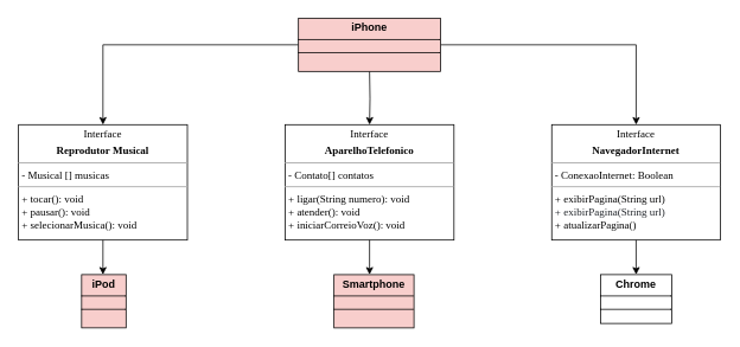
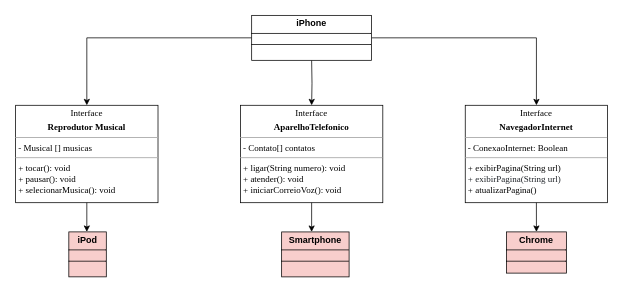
  <mxCell id="0" />
  <mxCell id="1" parent="0" />
  <mxCell id="2" style="edgeStyle=orthogonalEdgeStyle;rounded=0;orthogonalLoop=1;jettySize=auto;html=1;exitX=0.5;exitY=0;exitDx=0;exitDy=0;entryX=0.5;entryY=0;entryDx=0;entryDy=0;" parent="1" target="3" edge="1"><mxGeometry relative="1" as="geometry"><mxPoint x="335" y="50" as="sourcePoint" /><Array as="points"><mxPoint x="115" y="50" /></Array></mxGeometry></mxCell>
  <mxCell id="3" value="&lt;p style=&quot;margin:0px;margin-top:4px;text-align:center;&quot;&gt;&lt;font style=&quot;&quot; face=&quot;Verdana&quot;&gt;Interface&lt;/font&gt;&lt;/p&gt;&lt;p style=&quot;margin:0px;margin-top:4px;text-align:center;&quot;&gt;&lt;b&gt;&lt;font face=&quot;Verdana&quot;&gt;Reprodutor Musical&lt;/font&gt;&lt;/b&gt;&lt;/p&gt;&lt;hr size=&quot;1&quot;&gt;&lt;p style=&quot;margin:0px;margin-left:4px;&quot;&gt;&lt;font face=&quot;Verdana&quot;&gt;- Musical [] musicas&lt;/font&gt;&lt;/p&gt;&lt;hr size=&quot;1&quot;&gt;&lt;p style=&quot;margin:0px;margin-left:4px;&quot;&gt;&lt;font face=&quot;Verdana&quot;&gt;+ tocar(): void&lt;br&gt;+ pausar(): void&lt;br&gt;&lt;/font&gt;&lt;/p&gt;&lt;p style=&quot;margin:0px;margin-left:4px;&quot;&gt;&lt;font face=&quot;Verdana&quot;&gt;+ selecionarMusica(): void&lt;/font&gt;&lt;span style=&quot;font-family: Verdana;&quot;&gt;&lt;br&gt;&lt;/span&gt;&lt;/p&gt;" style="verticalAlign=top;align=left;overflow=fill;fontSize=12;fontFamily=Helvetica;html=1;rounded=0;shadow=0;comic=0;labelBackgroundColor=none;strokeWidth=1;labelBorderColor=none;" parent="1" vertex="1"><mxGeometry x="20" y="140" width="190" height="130" as="geometry" /></mxCell>
  <mxCell id="4" style="edgeStyle=orthogonalEdgeStyle;rounded=0;orthogonalLoop=1;jettySize=auto;html=1;exitX=0.5;exitY=0;exitDx=0;exitDy=0;entryX=0.5;entryY=0;entryDx=0;entryDy=0;" parent="1" target="5" edge="1"><mxGeometry relative="1" as="geometry"><mxPoint x="495" y="50" as="sourcePoint" /><Array as="points"><mxPoint x="715" y="50" /></Array></mxGeometry></mxCell>
  <mxCell id="5" value="&lt;p style=&quot;margin: 4px 0px 0px; text-align: center;&quot;&gt;&lt;font style=&quot;&quot; face=&quot;Verdana&quot;&gt;Interface&lt;/font&gt;&lt;/p&gt;&lt;p style=&quot;margin:0px;margin-top:4px;text-align:center;&quot;&gt;&lt;b style=&quot;&quot;&gt;&lt;font face=&quot;Verdana&quot;&gt;NavegadorInternet&lt;/font&gt;&lt;/b&gt;&lt;/p&gt;&lt;hr size=&quot;1&quot;&gt;&lt;p style=&quot;margin:0px;margin-left:4px;&quot;&gt;&lt;font face=&quot;Verdana&quot;&gt;- ConexaoInternet: Boolean&lt;br&gt;&lt;/font&gt;&lt;/p&gt;&lt;hr size=&quot;1&quot;&gt;&lt;p style=&quot;margin: 0px 0px 0px 4px;&quot;&gt;&lt;font style=&quot;font-size: 12px;&quot; face=&quot;Verdana&quot;&gt;+ exibirPagina(String url)&lt;br&gt;&lt;/font&gt;&lt;/p&gt;&lt;p style=&quot;margin: 0px 0px 0px 4px;&quot;&gt;&lt;font style=&quot;font-size: 12px;&quot;&gt;&lt;font style=&quot;font-size: 12px;&quot; color=&quot;#1f2328&quot;&gt;&lt;span style=&quot;white-space: break-spaces;&quot;&gt;&lt;font style=&quot;font-size: 12px;&quot; face=&quot;Verdana&quot;&gt;+ exibirPagina(String url)&lt;/font&gt;&lt;font style=&quot;font-size: 12px;&quot; face=&quot;se0gGDJzS_GnGHJW-ArW&quot;&gt;&lt;br&gt;&lt;/font&gt;&lt;/span&gt;&lt;/font&gt;&lt;font style=&quot;font-size: 12px;&quot; face=&quot;Verdana&quot;&gt;+ atualizarPagina()&lt;/font&gt;&lt;/font&gt;&lt;br&gt;&lt;/p&gt;" style="verticalAlign=top;align=left;overflow=fill;fontSize=12;fontFamily=Helvetica;html=1;rounded=0;shadow=0;comic=0;labelBackgroundColor=none;strokeWidth=1" parent="1" vertex="1"><mxGeometry x="620" y="140" width="190" height="130" as="geometry" /></mxCell>
  <mxCell id="6" style="edgeStyle=orthogonalEdgeStyle;rounded=0;orthogonalLoop=1;jettySize=auto;html=1;exitX=0.5;exitY=0;exitDx=0;exitDy=0;entryX=0.5;entryY=0;entryDx=0;entryDy=0;" parent="1" target="7" edge="1"><mxGeometry relative="1" as="geometry"><mxPoint x="415" y="80" as="sourcePoint" /></mxGeometry></mxCell>
  <mxCell id="7" value="&lt;p style=&quot;margin:0px;margin-top:4px;text-align:center;&quot;&gt;&lt;font style=&quot;&quot; face=&quot;Verdana&quot;&gt;Interface&lt;/font&gt;&lt;/p&gt;&lt;p style=&quot;margin:0px;margin-top:4px;text-align:center;&quot;&gt;&lt;b&gt;&lt;font face=&quot;Verdana&quot;&gt;AparelhoTelefonico&lt;/font&gt;&lt;/b&gt;&lt;/p&gt;&lt;hr size=&quot;1&quot;&gt;&lt;p style=&quot;margin:0px;margin-left:4px;&quot;&gt;&lt;font face=&quot;Verdana&quot;&gt;- Contato[] contatos&lt;br&gt;&lt;/font&gt;&lt;/p&gt;&lt;hr size=&quot;1&quot;&gt;&lt;p style=&quot;margin:0px;margin-left:4px;&quot;&gt;&lt;font face=&quot;Verdana&quot;&gt;+ ligar(String numero): void&lt;br&gt;&lt;/font&gt;&lt;/p&gt;&lt;p style=&quot;margin:0px;margin-left:4px;&quot;&gt;&lt;font face=&quot;Verdana&quot;&gt;+ atender(): void&lt;br&gt;&lt;/font&gt;&lt;/p&gt;&lt;p style=&quot;margin:0px;margin-left:4px;&quot;&gt;&lt;font face=&quot;Verdana&quot;&gt;+ iniciarCorreioVoz(): void&lt;/font&gt;&lt;span style=&quot;font-family: Verdana;&quot;&gt;&lt;br&gt;&lt;/span&gt;&lt;/p&gt;" style="verticalAlign=top;align=left;overflow=fill;fontSize=12;fontFamily=Helvetica;html=1;rounded=0;shadow=0;comic=0;labelBackgroundColor=none;strokeWidth=1" parent="1" vertex="1"><mxGeometry x="320" y="140" width="190" height="130" as="geometry" /></mxCell>
  <mxCell id="8" style="edgeStyle=orthogonalEdgeStyle;rounded=0;orthogonalLoop=1;jettySize=auto;html=1;exitX=0.5;exitY=0;exitDx=0;exitDy=0;entryX=0.184;entryY=1.008;entryDx=0;entryDy=0;entryPerimeter=0;" parent="1" edge="1"><mxGeometry relative="1" as="geometry"><mxPoint x="714.96" y="270" as="sourcePoint" /><mxPoint x="715" y="308.96" as="targetPoint" /></mxGeometry></mxCell>
- <mxCell id="9" value="&lt;p style=&quot;margin:0px;margin-top:4px;text-align:center;&quot;&gt;&lt;b&gt;Chrome&lt;/b&gt;&lt;/p&gt;&lt;hr size=&quot;1&quot; style=&quot;border-style:solid;&quot;&gt;&lt;div style=&quot;height:2px;&quot;&gt;&lt;/div&gt;&lt;hr size=&quot;1&quot; style=&quot;border-style:solid;&quot;&gt;&lt;div style=&quot;height:2px;&quot;&gt;&lt;/div&gt;" style="verticalAlign=top;align=left;overflow=fill;html=1;whiteSpace=wrap;autosize=1;rotation=0;" parent="1" vertex="1"><mxGeometry x="675" y="308.96" width="80" height="55" as="geometry" /></mxCell>
+ <mxCell id="9" value="&lt;p style=&quot;margin:0px;margin-top:4px;text-align:center;&quot;&gt;&lt;b&gt;Chrome&lt;/b&gt;&lt;/p&gt;&lt;hr size=&quot;1&quot; style=&quot;border-style:solid;&quot;&gt;&lt;div style=&quot;height:2px;&quot;&gt;&lt;/div&gt;&lt;hr size=&quot;1&quot; style=&quot;border-style:solid;&quot;&gt;&lt;div style=&quot;height:2px;&quot;&gt;&lt;/div&gt;" style="verticalAlign=top;align=left;overflow=fill;html=1;whiteSpace=wrap;autosize=1;rotation=0;fillColor=#f8cecc;" parent="1" vertex="1"><mxGeometry x="675" y="308.96" width="80" height="55" as="geometry" /></mxCell>
  <mxCell id="10" style="edgeStyle=orthogonalEdgeStyle;rounded=0;orthogonalLoop=1;jettySize=auto;html=1;exitX=0.5;exitY=0;exitDx=0;exitDy=0;entryX=0.184;entryY=1.008;entryDx=0;entryDy=0;entryPerimeter=0;" parent="1" edge="1"><mxGeometry relative="1" as="geometry"><mxPoint x="415" y="270" as="sourcePoint" /><mxPoint x="415" y="309" as="targetPoint" /></mxGeometry></mxCell>
  <mxCell id="11" value="&lt;p style=&quot;margin:0px;margin-top:4px;text-align:center;&quot;&gt;&lt;b&gt;Smartphone&lt;/b&gt;&lt;/p&gt;&lt;hr size=&quot;1&quot; style=&quot;border-style:solid;&quot;&gt;&lt;div style=&quot;height:2px;&quot;&gt;&lt;/div&gt;&lt;hr size=&quot;1&quot; style=&quot;border-style:solid;&quot;&gt;&lt;div style=&quot;height:2px;&quot;&gt;&lt;/div&gt;" style="verticalAlign=top;align=left;overflow=fill;html=1;whiteSpace=wrap;autosize=1;rotation=0;fillColor=#f8cecc;" parent="1" vertex="1"><mxGeometry x="375" y="309" width="90" height="60" as="geometry" /></mxCell>
  <mxCell id="12" style="edgeStyle=orthogonalEdgeStyle;rounded=0;orthogonalLoop=1;jettySize=auto;html=1;exitX=0.5;exitY=0;exitDx=0;exitDy=0;entryX=0.184;entryY=1.008;entryDx=0;entryDy=0;entryPerimeter=0;" parent="1" edge="1"><mxGeometry relative="1" as="geometry"><mxPoint x="115" y="269.96" as="sourcePoint" /><mxPoint x="115" y="308.96" as="targetPoint" /></mxGeometry></mxCell>
  <mxCell id="13" value="&lt;p style=&quot;margin:0px;margin-top:4px;text-align:center;&quot;&gt;&lt;b&gt;iPod&lt;/b&gt;&lt;/p&gt;&lt;hr size=&quot;1&quot; style=&quot;border-style:solid;&quot;&gt;&lt;div style=&quot;height:2px;&quot;&gt;&lt;/div&gt;&lt;hr size=&quot;1&quot; style=&quot;border-style:solid;&quot;&gt;&lt;div style=&quot;height:2px;&quot;&gt;&lt;/div&gt;" style="verticalAlign=top;align=left;overflow=fill;html=1;whiteSpace=wrap;autosize=1;rotation=0;fillColor=#f8cecc;" parent="1" vertex="1"><mxGeometry x="91" y="308.96" width="50" height="60" as="geometry" /></mxCell>
- <mxCell id="14" value="&lt;p style=&quot;margin:0px;margin-top:4px;text-align:center;&quot;&gt;&lt;b&gt;iPhone&lt;/b&gt;&lt;/p&gt;&lt;hr size=&quot;1&quot; style=&quot;border-style:solid;&quot;&gt;&lt;div style=&quot;height:2px;&quot;&gt;&lt;/div&gt;&lt;hr size=&quot;1&quot; style=&quot;border-style:solid;&quot;&gt;&lt;div style=&quot;height:2px;&quot;&gt;&lt;/div&gt;" style="verticalAlign=top;align=left;overflow=fill;html=1;whiteSpace=wrap;rotation=0;fillColor=#f8cecc;" parent="1" vertex="1"><mxGeometry x="335" y="20" width="160" height="60" as="geometry" /></mxCell>
+ <mxCell id="14" value="&lt;p style=&quot;margin:0px;margin-top:4px;text-align:center;&quot;&gt;&lt;b&gt;iPhone&lt;/b&gt;&lt;/p&gt;&lt;hr size=&quot;1&quot; style=&quot;border-style:solid;&quot;&gt;&lt;div style=&quot;height:2px;&quot;&gt;&lt;/div&gt;&lt;hr size=&quot;1&quot; style=&quot;border-style:solid;&quot;&gt;&lt;div style=&quot;height:2px;&quot;&gt;&lt;/div&gt;" style="verticalAlign=top;align=left;overflow=fill;html=1;whiteSpace=wrap;rotation=0;" parent="1" vertex="1"><mxGeometry x="335" y="20" width="160" height="60" as="geometry" /></mxCell>
